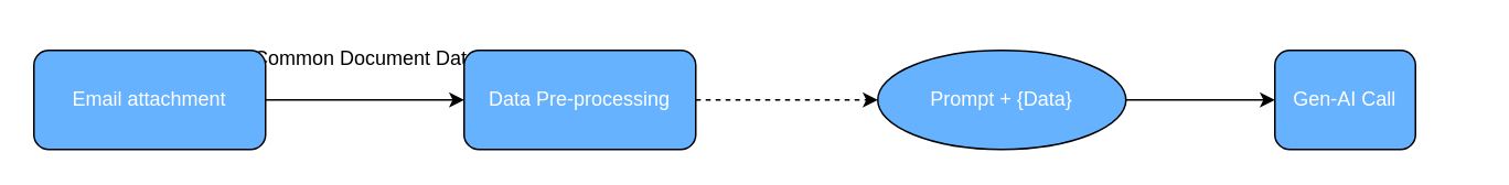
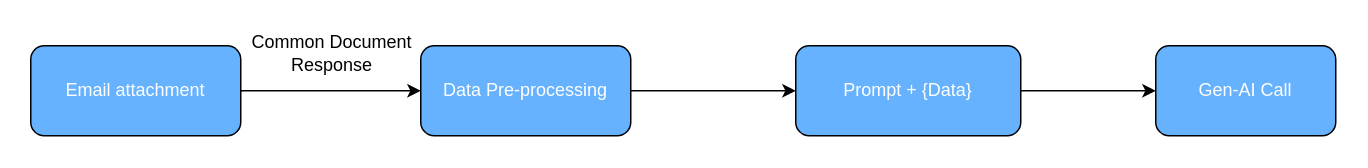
  <mxCell id="0" />
  <mxCell id="1" parent="0" />
- <mxCell id="2" value="Common Document Data" style="text;html=1;align=center;verticalAlign=middle;whiteSpace=wrap;rounded=0;" vertex="1" parent="1"><mxGeometry x="141" y="20" width="160" height="30" as="geometry" /></mxCell>
+ <mxCell id="2" value="Common Document Response" style="text;html=1;align=center;verticalAlign=middle;whiteSpace=wrap;rounded=0;" vertex="1" parent="1"><mxGeometry x="141" y="20" width="160" height="30" as="geometry" /></mxCell>
  <mxCell id="3" value="&lt;font color=&quot;#ffffff&quot;&gt;Email attachment&lt;/font&gt;" style="rounded=1;whiteSpace=wrap;html=1;fillColor=#66B2FF;" vertex="1" parent="1"><mxGeometry x="20" y="30" width="140" height="60" as="geometry" /></mxCell>
  <mxCell id="4" value="&lt;font color=&quot;#ffffff&quot;&gt;Data Pre-processing&lt;/font&gt;" style="rounded=1;whiteSpace=wrap;html=1;fillColor=#66B2FF;" vertex="1" parent="1"><mxGeometry x="280" y="30" width="140" height="60" as="geometry" /></mxCell>
- <mxCell id="5" value="&lt;font color=&quot;#ffffff&quot;&gt;Prompt + {Data}&lt;/font&gt;" style="ellipse;whiteSpace=wrap;html=1;fillColor=#66B2FF;" vertex="1" parent="1"><mxGeometry x="530" y="30" width="150" height="60" as="geometry" /></mxCell>
- <mxCell id="6" value="&lt;font color=&quot;#ffffff&quot;&gt;Gen-AI Call&lt;/font&gt;" style="rounded=1;whiteSpace=wrap;html=1;fillColor=#66B2FF;" vertex="1" parent="1"><mxGeometry x="770" y="30" width="85" height="60" as="geometry" /></mxCell>
+ <mxCell id="5" value="&lt;font color=&quot;#ffffff&quot;&gt;Prompt + {Data}&lt;/font&gt;" style="rounded=1;whiteSpace=wrap;html=1;fillColor=#66B2FF;" vertex="1" parent="1"><mxGeometry x="530" y="30" width="150" height="60" as="geometry" /></mxCell>
+ <mxCell id="6" value="&lt;font color=&quot;#ffffff&quot;&gt;Gen-AI Call&lt;/font&gt;" style="rounded=1;whiteSpace=wrap;html=1;fillColor=#66B2FF;" vertex="1" parent="1"><mxGeometry x="770" y="30" width="120" height="60" as="geometry" /></mxCell>
  <mxCell id="7" value="" style="endArrow=classic;html=1;rounded=0;exitX=1;exitY=0.5;exitDx=0;exitDy=0;entryX=0;entryY=0.5;entryDx=0;entryDy=0;" edge="1" parent="1" source="3" target="4"><mxGeometry width="50" height="50" relative="1" as="geometry"><mxPoint x="570" y="140" as="sourcePoint" /><mxPoint x="620" y="90" as="targetPoint" /></mxGeometry></mxCell>
- <mxCell id="8" value="" style="endArrow=classic;html=1;rounded=0;exitX=1;exitY=0.5;exitDx=0;exitDy=0;entryX=0;entryY=0.5;entryDx=0;entryDy=0;dashed=1;" edge="1" parent="1" source="4" target="5"><mxGeometry width="50" height="50" relative="1" as="geometry"><mxPoint x="570" y="140" as="sourcePoint" /><mxPoint x="620" y="90" as="targetPoint" /></mxGeometry></mxCell>
+ <mxCell id="8" value="" style="endArrow=classic;html=1;rounded=0;exitX=1;exitY=0.5;exitDx=0;exitDy=0;entryX=0;entryY=0.5;entryDx=0;entryDy=0;" edge="1" parent="1" source="4" target="5"><mxGeometry width="50" height="50" relative="1" as="geometry"><mxPoint x="570" y="140" as="sourcePoint" /><mxPoint x="620" y="90" as="targetPoint" /></mxGeometry></mxCell>
  <mxCell id="9" value="" style="endArrow=classic;html=1;rounded=0;entryX=0;entryY=0.5;entryDx=0;entryDy=0;exitX=1;exitY=0.5;exitDx=0;exitDy=0;" edge="1" parent="1" source="5" target="6"><mxGeometry width="50" height="50" relative="1" as="geometry"><mxPoint x="570" y="140" as="sourcePoint" /><mxPoint x="620" y="90" as="targetPoint" /></mxGeometry></mxCell>
